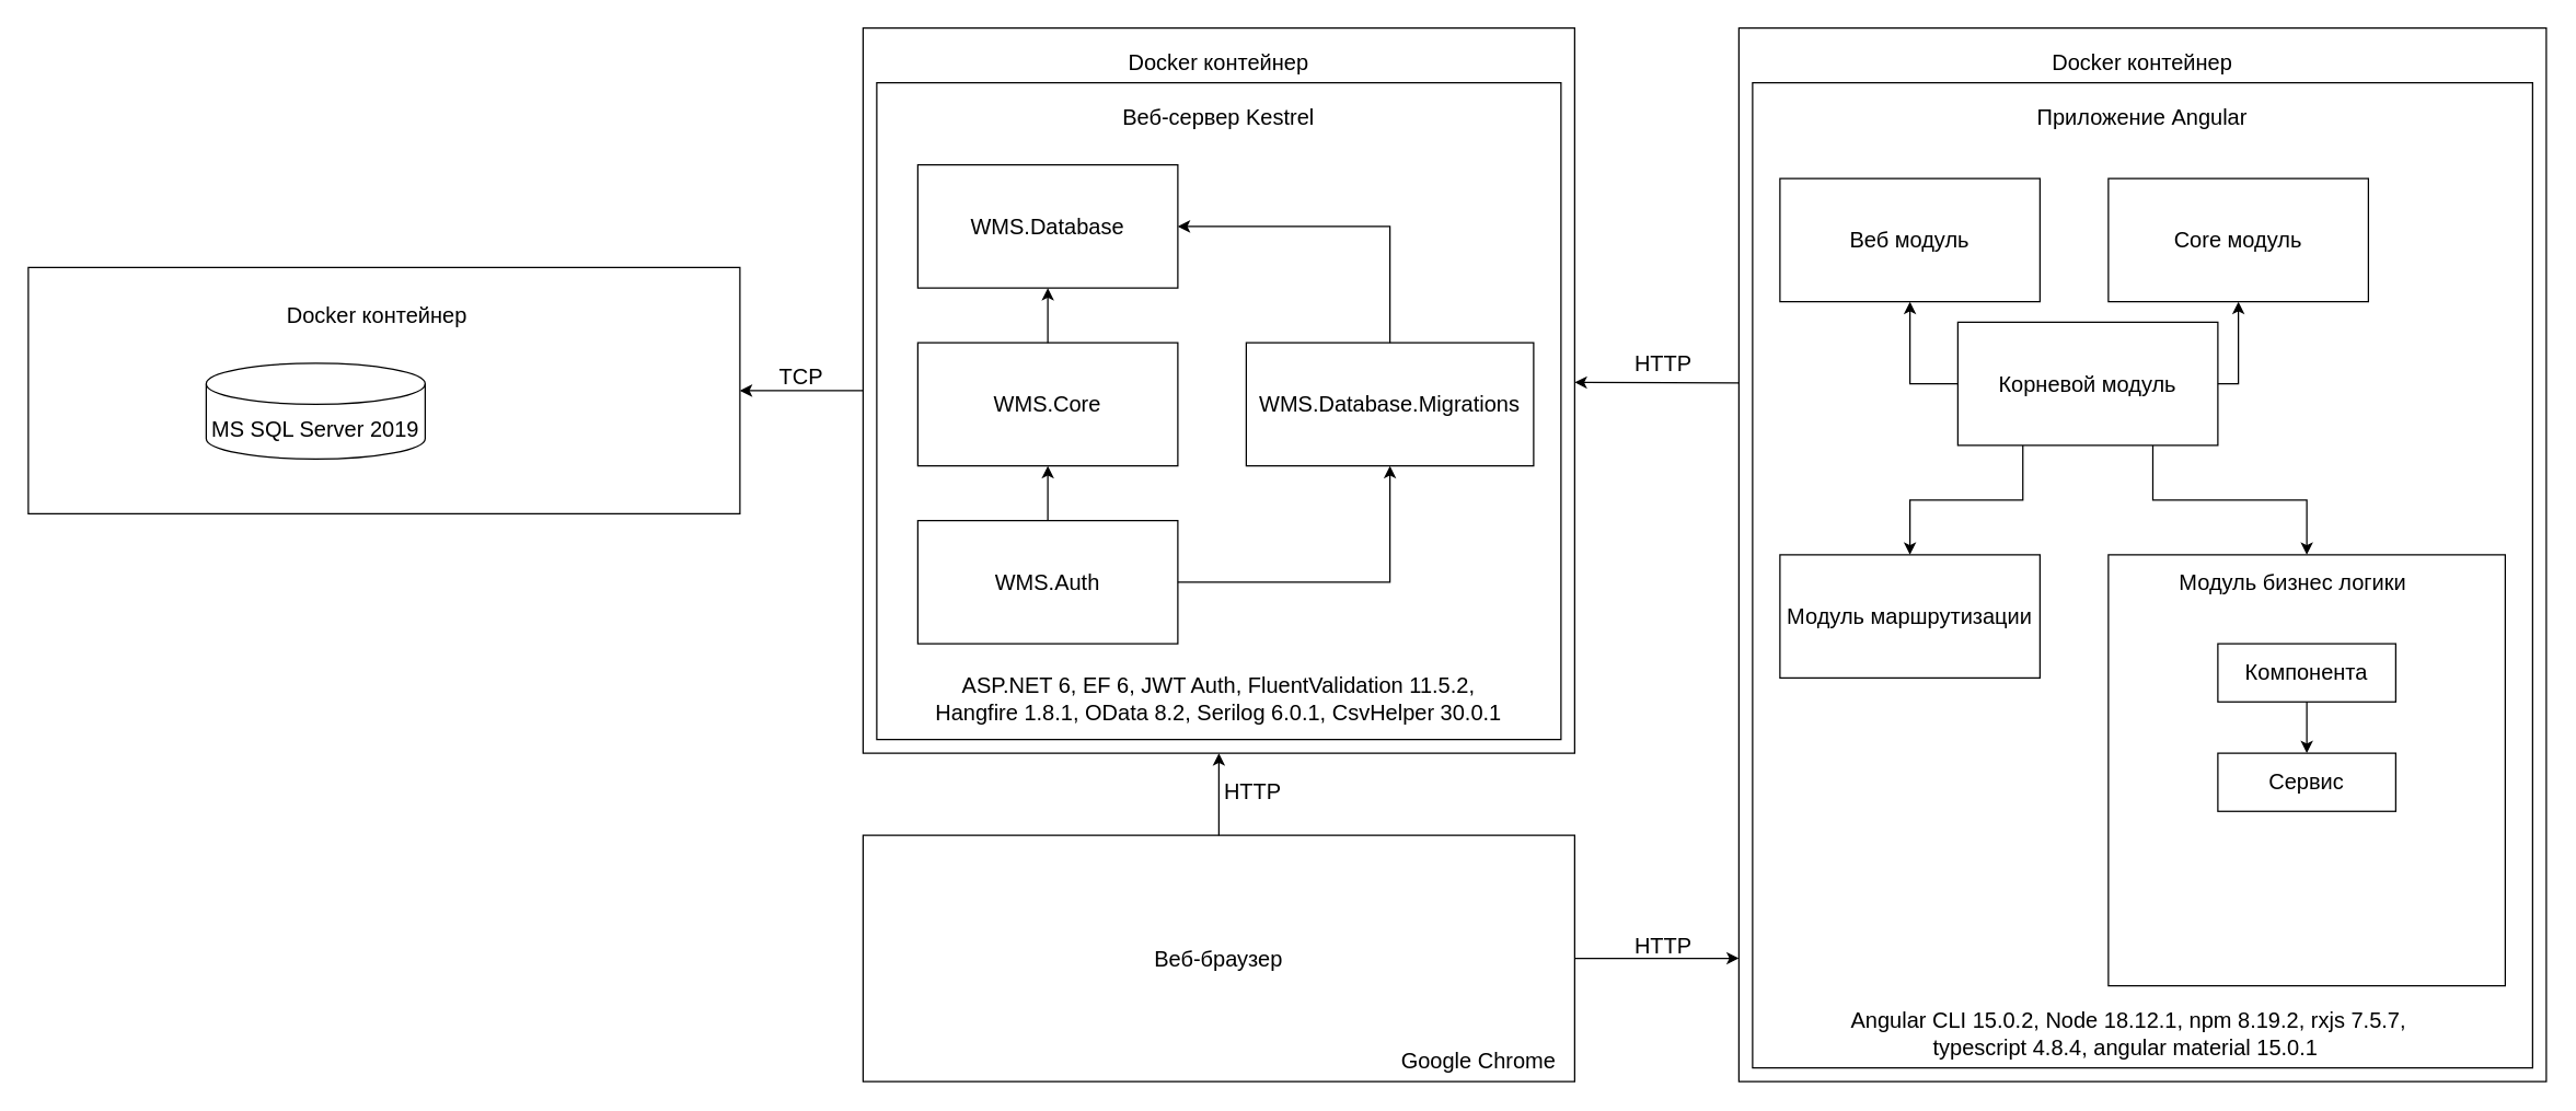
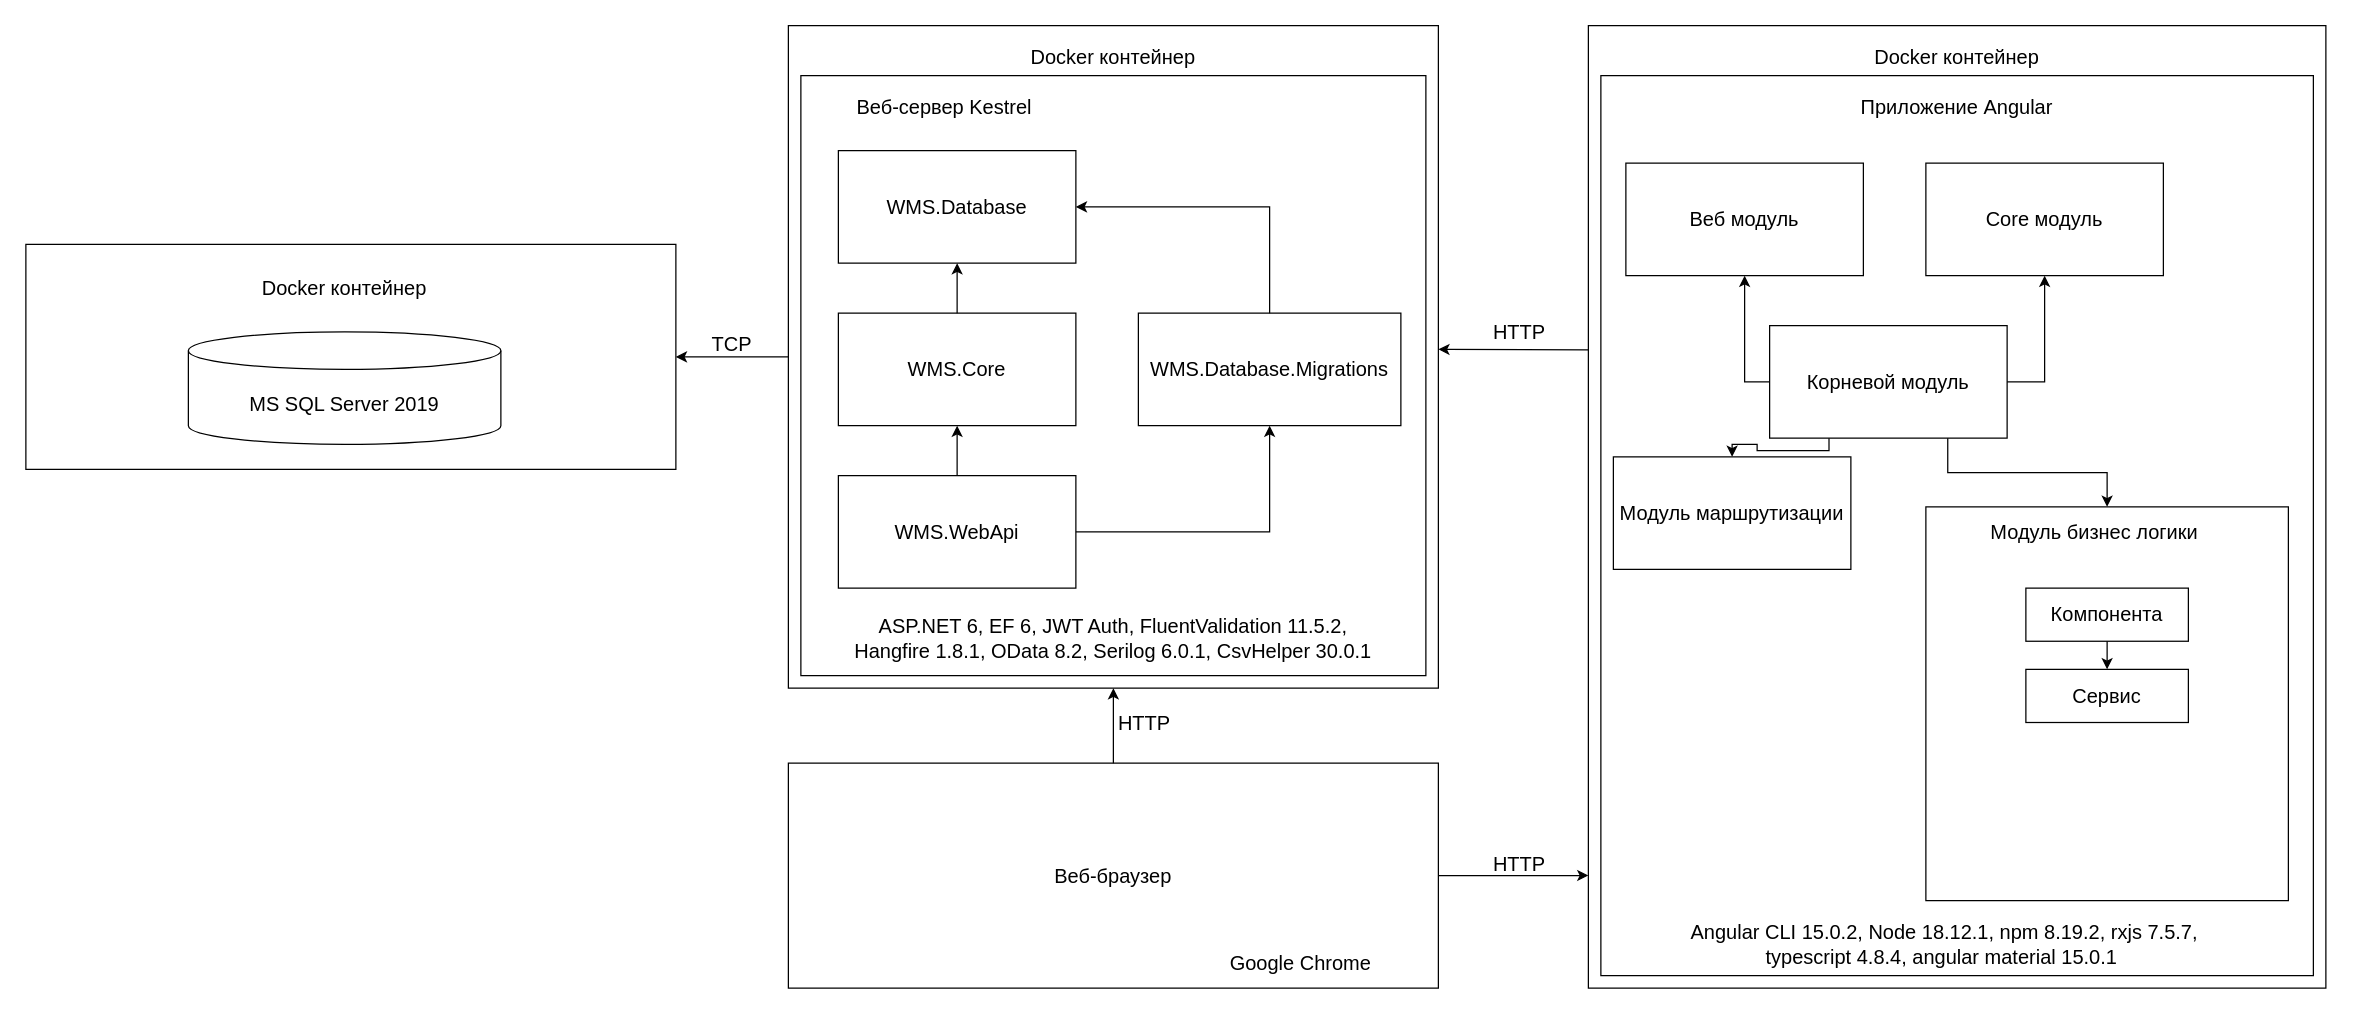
  <mxCell id="0" />
  <mxCell id="1" parent="0" />
  <mxCell id="2" value="" style="rounded=0;whiteSpace=wrap;html=1;" vertex="1" parent="1"><mxGeometry x="20" y="195" width="520" height="180" as="geometry" /></mxCell>
  <mxCell id="3" value="" style="rounded=0;whiteSpace=wrap;html=1;" vertex="1" parent="1"><mxGeometry x="630" y="20" width="520" height="530" as="geometry" /></mxCell>
  <mxCell id="4" value="" style="rounded=0;whiteSpace=wrap;html=1;" vertex="1" parent="1"><mxGeometry x="640" y="60" width="500" height="480" as="geometry" /></mxCell>
  <mxCell id="5" value="&lt;font style=&quot;font-size: 16px;&quot;&gt;WMS.Database&lt;/font&gt;" style="rounded=0;whiteSpace=wrap;html=1;" vertex="1" parent="1"><mxGeometry x="670" y="120" width="190" height="90" as="geometry" /></mxCell>
  <mxCell id="6" value="&lt;font style=&quot;font-size: 16px;&quot;&gt;WMS.Core&lt;/font&gt;" style="rounded=0;whiteSpace=wrap;html=1;" vertex="1" parent="1"><mxGeometry x="670" y="250" width="190" height="90" as="geometry" /></mxCell>
- <mxCell id="7" value="&lt;font style=&quot;font-size: 16px;&quot;&gt;WMS.Auth&lt;/font&gt;" style="rounded=0;whiteSpace=wrap;html=1;" vertex="1" parent="1"><mxGeometry x="670" y="380" width="190" height="90" as="geometry" /></mxCell>
- <mxCell id="8" value="&lt;font style=&quot;font-size: 16px;&quot;&gt;MS SQL Server 2019&lt;/font&gt;" style="shape=cylinder3;whiteSpace=wrap;html=1;boundedLbl=1;backgroundOutline=1;size=15;" vertex="1" parent="1"><mxGeometry x="150" y="265" width="160" height="70" as="geometry" /></mxCell>
+ <mxCell id="7" value="&lt;font style=&quot;font-size: 16px;&quot;&gt;WMS.WebApi&lt;/font&gt;" style="rounded=0;whiteSpace=wrap;html=1;" vertex="1" parent="1"><mxGeometry x="670" y="380" width="190" height="90" as="geometry" /></mxCell>
+ <mxCell id="8" value="&lt;font style=&quot;font-size: 16px;&quot;&gt;MS SQL Server 2019&lt;/font&gt;" style="shape=cylinder3;whiteSpace=wrap;html=1;boundedLbl=1;backgroundOutline=1;size=15;" vertex="1" parent="1"><mxGeometry x="150" y="265" width="250" height="90" as="geometry" /></mxCell>
  <mxCell id="9" value="&lt;font style=&quot;font-size: 16px;&quot;&gt;WMS.Database.Migrations&lt;/font&gt;" style="rounded=0;whiteSpace=wrap;html=1;" vertex="1" parent="1"><mxGeometry x="910" y="250" width="210" height="90" as="geometry" /></mxCell>
  <mxCell id="10" value="" style="endArrow=classic;html=1;rounded=0;entryX=0.5;entryY=1;entryDx=0;entryDy=0;exitX=0.5;exitY=0;exitDx=0;exitDy=0;" edge="1" parent="1" source="6" target="5"><mxGeometry width="50" height="50" relative="1" as="geometry"><mxPoint x="1020" y="380" as="sourcePoint" /><mxPoint x="1070" y="330" as="targetPoint" /></mxGeometry></mxCell>
  <mxCell id="11" value="" style="endArrow=classic;html=1;rounded=0;entryX=0.5;entryY=1;entryDx=0;entryDy=0;exitX=0.5;exitY=0;exitDx=0;exitDy=0;" edge="1" parent="1" source="7" target="6"><mxGeometry width="50" height="50" relative="1" as="geometry"><mxPoint x="775" y="260" as="sourcePoint" /><mxPoint x="775" y="220" as="targetPoint" /></mxGeometry></mxCell>
  <mxCell id="12" value="" style="endArrow=classic;html=1;rounded=0;entryX=0.5;entryY=1;entryDx=0;entryDy=0;exitX=1;exitY=0.5;exitDx=0;exitDy=0;edgeStyle=orthogonalEdgeStyle;" edge="1" parent="1" source="7" target="9"><mxGeometry width="50" height="50" relative="1" as="geometry"><mxPoint x="775" y="390" as="sourcePoint" /><mxPoint x="775" y="350" as="targetPoint" /></mxGeometry></mxCell>
  <mxCell id="13" value="" style="endArrow=classic;html=1;rounded=0;entryX=1;entryY=0.5;entryDx=0;entryDy=0;exitX=0.5;exitY=0;exitDx=0;exitDy=0;edgeStyle=orthogonalEdgeStyle;" edge="1" parent="1" source="9" target="5"><mxGeometry width="50" height="50" relative="1" as="geometry"><mxPoint x="800" y="320" as="sourcePoint" /><mxPoint x="850" y="270" as="targetPoint" /></mxGeometry></mxCell>
- <mxCell id="14" value="&lt;font style=&quot;font-size: 16px;&quot;&gt;Веб-сервер Kestrel&lt;/font&gt;" style="text;html=1;strokeColor=none;fillColor=none;align=center;verticalAlign=middle;whiteSpace=wrap;rounded=0;" vertex="1" parent="1"><mxGeometry x="795" y="70" width="190" height="30" as="geometry" /></mxCell>
+ <mxCell id="14" value="&lt;font style=&quot;font-size: 16px;&quot;&gt;Веб-сервер Kestrel&lt;/font&gt;" style="text;html=1;strokeColor=none;fillColor=none;align=center;verticalAlign=middle;whiteSpace=wrap;rounded=0;" vertex="1" parent="1"><mxGeometry x="660" y="70" width="190" height="30" as="geometry" /></mxCell>
  <mxCell id="15" value="&lt;span style=&quot;font-size: 16px;&quot;&gt;ASP.NET 6, EF 6, JWT Auth, FluentValidation 11.5.2, &lt;br&gt;Hangfire 1.8.1, OData 8.2, Serilog 6.0.1, CsvHelper 30.0.1&lt;/span&gt;" style="text;html=1;strokeColor=none;fillColor=none;align=center;verticalAlign=middle;whiteSpace=wrap;rounded=0;" vertex="1" parent="1"><mxGeometry x="645" y="495" width="490" height="30" as="geometry" /></mxCell>
  <mxCell id="16" value="&lt;font style=&quot;font-size: 16px;&quot;&gt;Docker контейнер&lt;/font&gt;" style="text;html=1;strokeColor=none;fillColor=none;align=center;verticalAlign=middle;whiteSpace=wrap;rounded=0;" vertex="1" parent="1"><mxGeometry x="795" y="30" width="190" height="30" as="geometry" /></mxCell>
  <mxCell id="17" value="&lt;font style=&quot;font-size: 16px;&quot;&gt;Docker контейнер&lt;/font&gt;" style="text;html=1;strokeColor=none;fillColor=none;align=center;verticalAlign=middle;whiteSpace=wrap;rounded=0;" vertex="1" parent="1"><mxGeometry x="180" y="215" width="190" height="30" as="geometry" /></mxCell>
  <mxCell id="18" value="" style="endArrow=classic;html=1;rounded=0;entryX=1;entryY=0.5;entryDx=0;entryDy=0;exitX=0;exitY=0.5;exitDx=0;exitDy=0;" edge="1" parent="1" source="3" target="2"><mxGeometry width="50" height="50" relative="1" as="geometry"><mxPoint x="1090" y="490" as="sourcePoint" /><mxPoint x="1140" y="440" as="targetPoint" /></mxGeometry></mxCell>
  <mxCell id="19" value="&lt;font style=&quot;font-size: 16px;&quot;&gt;TCP&lt;/font&gt;" style="text;html=1;strokeColor=none;fillColor=none;align=center;verticalAlign=middle;whiteSpace=wrap;rounded=0;" vertex="1" parent="1"><mxGeometry x="550" y="260" width="70" height="30" as="geometry" /></mxCell>
  <mxCell id="20" value="" style="rounded=0;whiteSpace=wrap;html=1;" vertex="1" parent="1"><mxGeometry x="1270" y="20" width="590" height="770" as="geometry" /></mxCell>
  <mxCell id="21" value="&lt;font style=&quot;font-size: 16px;&quot;&gt;Docker контейнер&lt;/font&gt;" style="text;html=1;strokeColor=none;fillColor=none;align=center;verticalAlign=middle;whiteSpace=wrap;rounded=0;" vertex="1" parent="1"><mxGeometry x="1470" y="30" width="190" height="30" as="geometry" /></mxCell>
  <mxCell id="22" value="" style="rounded=0;whiteSpace=wrap;html=1;" vertex="1" parent="1"><mxGeometry x="1280" y="60" width="570" height="720" as="geometry" /></mxCell>
  <mxCell id="23" value="&lt;font style=&quot;font-size: 16px;&quot;&gt;Приложение Angular&lt;/font&gt;" style="text;html=1;strokeColor=none;fillColor=none;align=center;verticalAlign=middle;whiteSpace=wrap;rounded=0;" vertex="1" parent="1"><mxGeometry x="1470" y="70" width="190" height="30" as="geometry" /></mxCell>
- <mxCell id="24" value="&lt;font style=&quot;font-size: 16px;&quot;&gt;Корневой модуль&lt;/font&gt;" style="rounded=0;whiteSpace=wrap;html=1;" vertex="1" parent="1"><mxGeometry x="1430" y="235" width="190" height="90" as="geometry" /></mxCell>
+ <mxCell id="24" value="&lt;font style=&quot;font-size: 16px;&quot;&gt;Корневой модуль&lt;/font&gt;" style="rounded=0;whiteSpace=wrap;html=1;" vertex="1" parent="1"><mxGeometry x="1415" y="260" width="190" height="90" as="geometry" /></mxCell>
  <mxCell id="25" value="&lt;span style=&quot;font-size: 16px;&quot;&gt;Core модуль&lt;/span&gt;" style="rounded=0;whiteSpace=wrap;html=1;" vertex="1" parent="1"><mxGeometry x="1540" y="130" width="190" height="90" as="geometry" /></mxCell>
  <mxCell id="26" value="&lt;font style=&quot;font-size: 16px;&quot;&gt;Веб модуль&lt;/font&gt;" style="rounded=0;whiteSpace=wrap;html=1;" vertex="1" parent="1"><mxGeometry x="1300" y="130" width="190" height="90" as="geometry" /></mxCell>
- <mxCell id="27" value="&lt;font style=&quot;font-size: 16px;&quot;&gt;Модуль маршрутизации&lt;/font&gt;" style="rounded=0;whiteSpace=wrap;html=1;" vertex="1" parent="1"><mxGeometry x="1300" y="405" width="190" height="90" as="geometry" /></mxCell>
+ <mxCell id="27" value="&lt;font style=&quot;font-size: 16px;&quot;&gt;Модуль маршрутизации&lt;/font&gt;" style="rounded=0;whiteSpace=wrap;html=1;" vertex="1" parent="1"><mxGeometry x="1290" y="365" width="190" height="90" as="geometry" /></mxCell>
  <mxCell id="28" value="" style="rounded=0;whiteSpace=wrap;html=1;" vertex="1" parent="1"><mxGeometry x="1540" y="405" width="290" height="315" as="geometry" /></mxCell>
  <mxCell id="29" value="" style="endArrow=classic;html=1;rounded=0;entryX=0.5;entryY=1;entryDx=0;entryDy=0;exitX=0;exitY=0.5;exitDx=0;exitDy=0;edgeStyle=orthogonalEdgeStyle;" edge="1" parent="1" source="24" target="26"><mxGeometry width="50" height="50" relative="1" as="geometry"><mxPoint x="775" y="260" as="sourcePoint" /><mxPoint x="775" y="220" as="targetPoint" /></mxGeometry></mxCell>
  <mxCell id="30" value="" style="endArrow=classic;html=1;rounded=0;entryX=0.5;entryY=1;entryDx=0;entryDy=0;exitX=1;exitY=0.5;exitDx=0;exitDy=0;edgeStyle=orthogonalEdgeStyle;" edge="1" parent="1" source="24" target="25"><mxGeometry width="50" height="50" relative="1" as="geometry"><mxPoint x="1425" y="315" as="sourcePoint" /><mxPoint x="1405" y="230" as="targetPoint" /></mxGeometry></mxCell>
  <mxCell id="31" value="" style="endArrow=classic;html=1;rounded=0;entryX=0.5;entryY=0;entryDx=0;entryDy=0;exitX=0.75;exitY=1;exitDx=0;exitDy=0;edgeStyle=orthogonalEdgeStyle;" edge="1" parent="1" source="24" target="28"><mxGeometry width="50" height="50" relative="1" as="geometry"><mxPoint x="1615" y="315" as="sourcePoint" /><mxPoint x="1645" y="230" as="targetPoint" /></mxGeometry></mxCell>
  <mxCell id="32" value="" style="endArrow=classic;html=1;rounded=0;entryX=0.5;entryY=0;entryDx=0;entryDy=0;exitX=0.25;exitY=1;exitDx=0;exitDy=0;edgeStyle=orthogonalEdgeStyle;" edge="1" parent="1" source="24" target="27"><mxGeometry width="50" height="50" relative="1" as="geometry"><mxPoint x="1568" y="360" as="sourcePoint" /><mxPoint x="1645" y="415" as="targetPoint" /></mxGeometry></mxCell>
  <mxCell id="33" value="&lt;font style=&quot;font-size: 16px;&quot;&gt;Компонента&lt;/font&gt;" style="rounded=0;whiteSpace=wrap;html=1;" vertex="1" parent="1"><mxGeometry x="1620" y="470" width="130" height="42.5" as="geometry" /></mxCell>
- <mxCell id="34" value="&lt;font style=&quot;font-size: 16px;&quot;&gt;Сервис&lt;/font&gt;" style="rounded=0;whiteSpace=wrap;html=1;" vertex="1" parent="1"><mxGeometry x="1620" y="550" width="130" height="42.5" as="geometry" /></mxCell>
+ <mxCell id="34" value="&lt;font style=&quot;font-size: 16px;&quot;&gt;Сервис&lt;/font&gt;" style="rounded=0;whiteSpace=wrap;html=1;" vertex="1" parent="1"><mxGeometry x="1620" y="535" width="130" height="42.5" as="geometry" /></mxCell>
  <mxCell id="35" value="&lt;font style=&quot;font-size: 16px;&quot;&gt;Модуль бизнес логики&lt;/font&gt;" style="text;html=1;strokeColor=none;fillColor=none;align=center;verticalAlign=middle;whiteSpace=wrap;rounded=0;" vertex="1" parent="1"><mxGeometry x="1580" y="410" width="190" height="30" as="geometry" /></mxCell>
  <mxCell id="36" value="" style="endArrow=classic;html=1;rounded=0;exitX=0.5;exitY=1;exitDx=0;exitDy=0;edgeStyle=orthogonalEdgeStyle;entryX=0.5;entryY=0;entryDx=0;entryDy=0;" edge="1" parent="1" source="33" target="34"><mxGeometry width="50" height="50" relative="1" as="geometry"><mxPoint x="1658" y="535" as="sourcePoint" /><mxPoint x="1685" y="540" as="targetPoint" /></mxGeometry></mxCell>
  <mxCell id="37" value="&lt;span style=&quot;font-size: 16px;&quot;&gt;Angular CLI 15.0.2, Node 18.12.1, npm 8.19.2, rxjs 7.5.7, &lt;br&gt;typescript 4.8.4, angular material 15.0.1&amp;nbsp;&lt;/span&gt;" style="text;html=1;strokeColor=none;fillColor=none;align=center;verticalAlign=middle;whiteSpace=wrap;rounded=0;" vertex="1" parent="1"><mxGeometry x="1310" y="740" width="490" height="30" as="geometry" /></mxCell>
  <mxCell id="38" value="&lt;font style=&quot;font-size: 16px;&quot;&gt;Веб-браузер&lt;/font&gt;" style="rounded=0;whiteSpace=wrap;html=1;" vertex="1" parent="1"><mxGeometry x="630" y="610" width="520" height="180" as="geometry" /></mxCell>
  <mxCell id="39" value="" style="endArrow=classic;html=1;rounded=0;entryX=0;entryY=0.883;entryDx=0;entryDy=0;entryPerimeter=0;exitX=1;exitY=0.5;exitDx=0;exitDy=0;" edge="1" parent="1" source="38" target="20"><mxGeometry width="50" height="50" relative="1" as="geometry"><mxPoint x="720" y="430" as="sourcePoint" /><mxPoint x="770" y="380" as="targetPoint" /></mxGeometry></mxCell>
  <mxCell id="40" value="" style="endArrow=classic;html=1;rounded=0;entryX=0.5;entryY=1;entryDx=0;entryDy=0;exitX=0.5;exitY=0;exitDx=0;exitDy=0;" edge="1" parent="1" source="38" target="3"><mxGeometry width="50" height="50" relative="1" as="geometry"><mxPoint x="1160" y="710" as="sourcePoint" /><mxPoint x="1280" y="710" as="targetPoint" /></mxGeometry></mxCell>
  <mxCell id="41" value="&lt;span style=&quot;font-size: 16px;&quot;&gt;HTTP&lt;/span&gt;" style="text;html=1;strokeColor=none;fillColor=none;align=center;verticalAlign=middle;whiteSpace=wrap;rounded=0;" vertex="1" parent="1"><mxGeometry x="880" y="562.5" width="70" height="30" as="geometry" /></mxCell>
  <mxCell id="42" value="&lt;span style=&quot;font-size: 16px;&quot;&gt;HTTP&lt;/span&gt;" style="text;html=1;strokeColor=none;fillColor=none;align=center;verticalAlign=middle;whiteSpace=wrap;rounded=0;" vertex="1" parent="1"><mxGeometry x="1180" y="676.25" width="70" height="30" as="geometry" /></mxCell>
  <mxCell id="43" value="" style="endArrow=classic;html=1;rounded=0;exitX=0;exitY=0.337;exitDx=0;exitDy=0;exitPerimeter=0;" edge="1" parent="1" source="20"><mxGeometry width="50" height="50" relative="1" as="geometry"><mxPoint x="1155" y="540" as="sourcePoint" /><mxPoint x="1150" y="279" as="targetPoint" /></mxGeometry></mxCell>
  <mxCell id="44" value="&lt;span style=&quot;font-size: 16px;&quot;&gt;HTTP&lt;/span&gt;" style="text;html=1;strokeColor=none;fillColor=none;align=center;verticalAlign=middle;whiteSpace=wrap;rounded=0;" vertex="1" parent="1"><mxGeometry x="1180" y="250" width="70" height="30" as="geometry" /></mxCell>
- <mxCell id="45" value="&lt;span style=&quot;font-size: 16px;&quot;&gt;Google Chrome&lt;/span&gt;" style="text;html=1;strokeColor=none;fillColor=none;align=center;verticalAlign=middle;whiteSpace=wrap;rounded=0;" vertex="1" parent="1"><mxGeometry x="1010" y="760" width="140" height="30" as="geometry" /></mxCell>
+ <mxCell id="45" value="&lt;span style=&quot;font-size: 16px;&quot;&gt;Google Chrome&lt;/span&gt;" style="text;html=1;strokeColor=none;fillColor=none;align=center;verticalAlign=middle;whiteSpace=wrap;rounded=0;" vertex="1" parent="1"><mxGeometry x="970" y="755" width="140" height="30" as="geometry" /></mxCell>
